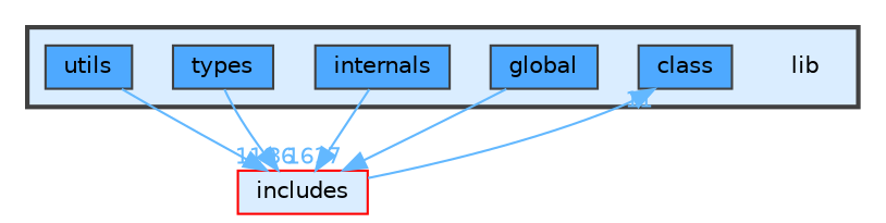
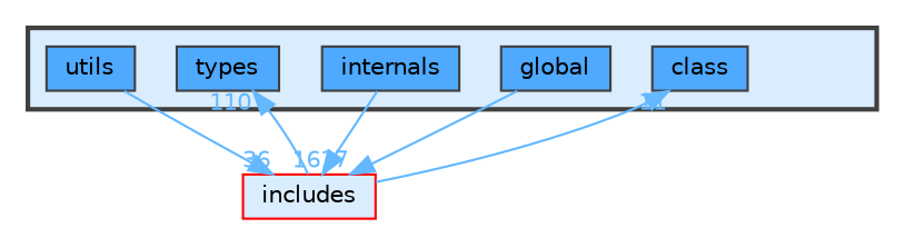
  digraph {
    compound=true
    node [fontname=Helvetica fontsize=10 shape=box color=grey25 fillcolor="#4ea9ff" style=filled]
    edge [color=steelblue1 fontcolor=steelblue1 fontname=Helvetica fontsize=10 labeldistance=1.5 labelfontname=Helvetica labelfontsize=10]
-   n1 [height=0.2 label=lib shape=plaintext width=0.4 color="" fillcolor="" style=""]
    n2 [height=0.2 label=class width=0.4]
    n3 [height=0.2 label=global width=0.4]
    n4 [height=0.2 label=internals width=0.4]
    n5 [height=0.2 label=types width=0.4]
    n6 [height=0.2 label=utils width=0.4]
    n7 [color=red fillcolor="#daedff" height=0.2 label=includes width=0.4]
    subgraph cluster_1 {
      bgcolor="#daedff"
      fontname=Helvetica
      fontsize=10
      pencolor=grey25
      style="filled,bold"
-     n1
      n2
      n3
      n4
      n5
      n6
    }
    n3 -> n7 [headlabel=17]
    n4 -> n7 [headlabel=16]
-   n5 -> n7 [headlabel=110]
+   n7 -> n5 [headlabel=110]
    n6 -> n7 [headlabel=36]
    n7 -> n2 [headlabel=11]
  }
